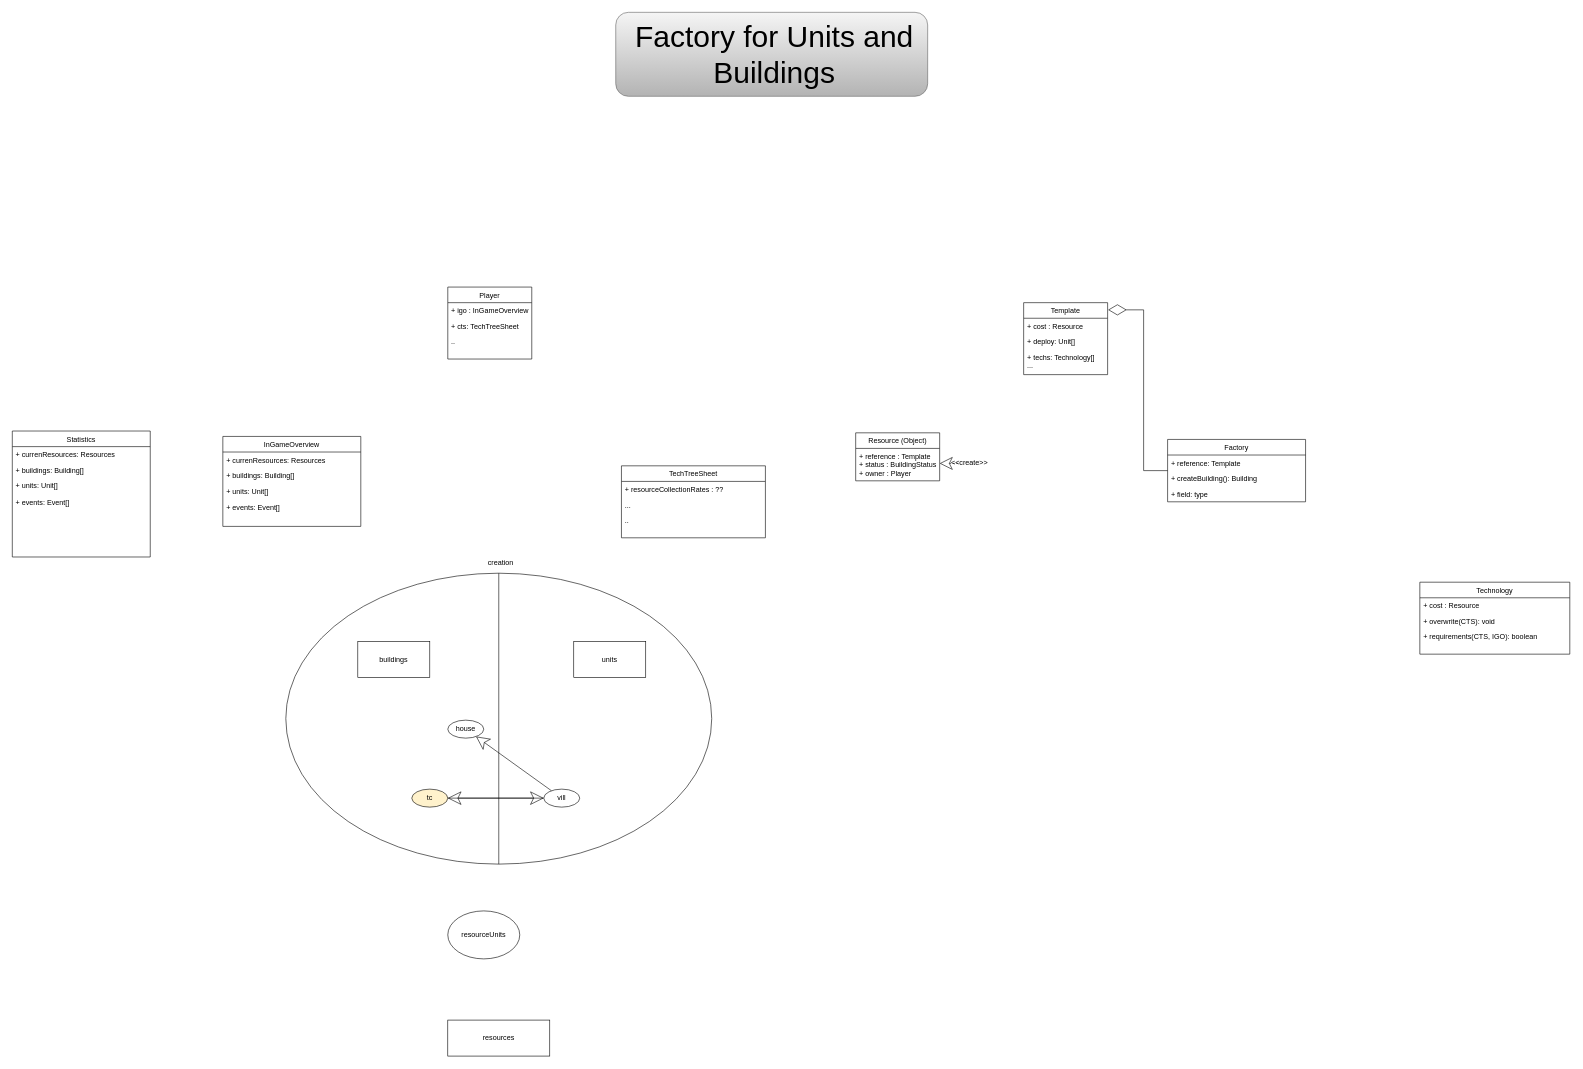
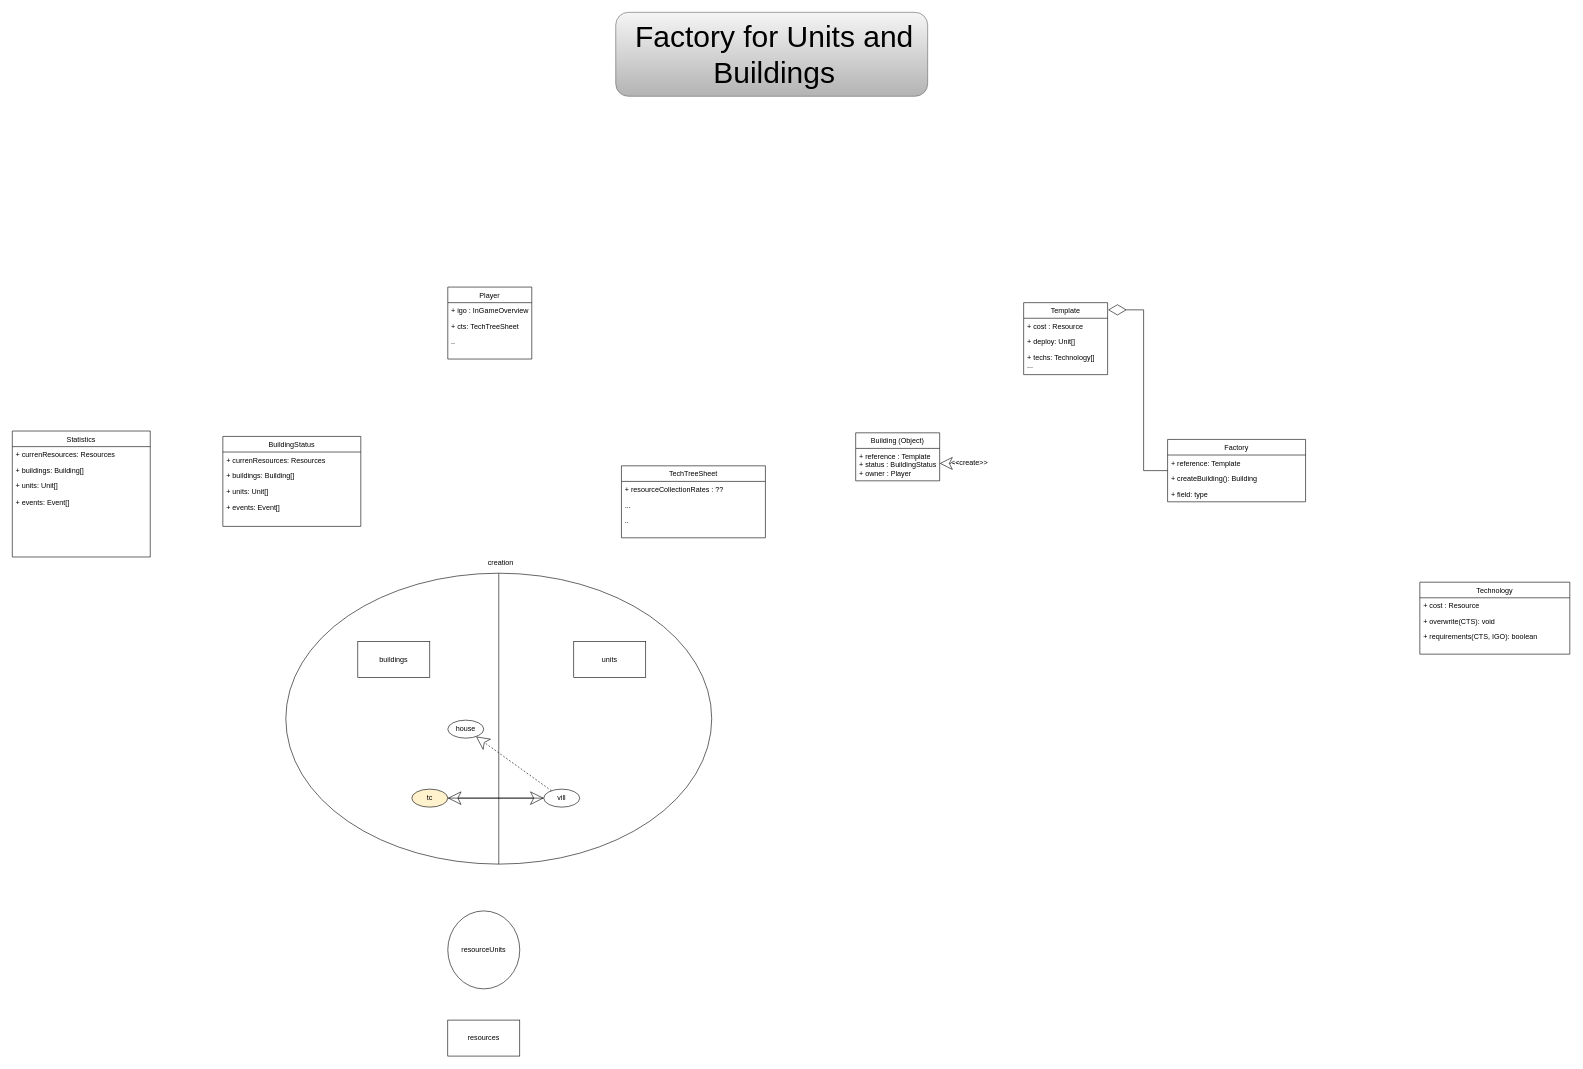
  <mxCell id="0" />
  <mxCell id="1" parent="0" />
  <mxCell id="2" value="Template" style="swimlane;fontStyle=0;childLayout=stackLayout;horizontal=1;startSize=26;fillColor=none;horizontalStack=0;resizeParent=1;resizeParentMax=0;resizeLast=0;collapsible=1;marginBottom=0;" vertex="1" parent="1"><mxGeometry x="1706" y="504" width="140" height="120" as="geometry" /></mxCell>
  <mxCell id="3" value="+ cost : Resource" style="text;strokeColor=none;fillColor=none;align=left;verticalAlign=top;spacingLeft=4;spacingRight=4;overflow=hidden;rotatable=0;points=[[0,0.5],[1,0.5]];portConstraint=eastwest;" vertex="1" parent="2"><mxGeometry y="26" width="140" height="26" as="geometry" /></mxCell>
  <mxCell id="4" value="+ deploy: Unit[]" style="text;strokeColor=none;fillColor=none;align=left;verticalAlign=top;spacingLeft=4;spacingRight=4;overflow=hidden;rotatable=0;points=[[0,0.5],[1,0.5]];portConstraint=eastwest;" vertex="1" parent="2"><mxGeometry y="52" width="140" height="26" as="geometry" /></mxCell>
  <mxCell id="5" value="+ techs: Technology[]&#10;..." style="text;strokeColor=none;fillColor=none;align=left;verticalAlign=top;spacingLeft=4;spacingRight=4;overflow=hidden;rotatable=0;points=[[0,0.5],[1,0.5]];portConstraint=eastwest;" vertex="1" parent="2"><mxGeometry y="78" width="140" height="42" as="geometry" /></mxCell>
  <mxCell id="6" value="" style="group" vertex="1" connectable="0" parent="1"><mxGeometry x="1026" y="20" width="520" height="140" as="geometry" /></mxCell>
  <mxCell id="7" value="" style="rounded=1;whiteSpace=wrap;html=1;gradientColor=#b3b3b3;fillColor=#f5f5f5;strokeColor=#666666;" vertex="1" parent="6"><mxGeometry width="520.0" height="140" as="geometry" /></mxCell>
  <mxCell id="8" value="&lt;font style=&quot;font-size: 50px&quot;&gt;Factory for Units and Buildings&lt;/font&gt;" style="text;html=1;strokeColor=none;fillColor=none;align=center;verticalAlign=middle;whiteSpace=wrap;rounded=0;" vertex="1" parent="6"><mxGeometry x="9.286" y="30.0" width="510.714" height="80" as="geometry" /></mxCell>
  <mxCell id="9" value="Factory" style="swimlane;fontStyle=0;childLayout=stackLayout;horizontal=1;startSize=26;fillColor=none;horizontalStack=0;resizeParent=1;resizeParentMax=0;resizeLast=0;collapsible=1;marginBottom=0;" vertex="1" parent="1"><mxGeometry x="1946" y="732" width="230" height="104" as="geometry" /></mxCell>
  <mxCell id="10" value="+ reference: Template" style="text;strokeColor=none;fillColor=none;align=left;verticalAlign=top;spacingLeft=4;spacingRight=4;overflow=hidden;rotatable=0;points=[[0,0.5],[1,0.5]];portConstraint=eastwest;" vertex="1" parent="9"><mxGeometry y="26" width="230" height="26" as="geometry" /></mxCell>
  <mxCell id="11" value="+ createBuilding(): Building" style="text;strokeColor=none;fillColor=none;align=left;verticalAlign=top;spacingLeft=4;spacingRight=4;overflow=hidden;rotatable=0;points=[[0,0.5],[1,0.5]];portConstraint=eastwest;" vertex="1" parent="9"><mxGeometry y="52" width="230" height="26" as="geometry" /></mxCell>
  <mxCell id="12" value="+ field: type" style="text;strokeColor=none;fillColor=none;align=left;verticalAlign=top;spacingLeft=4;spacingRight=4;overflow=hidden;rotatable=0;points=[[0,0.5],[1,0.5]];portConstraint=eastwest;" vertex="1" parent="9"><mxGeometry y="78" width="230" height="26" as="geometry" /></mxCell>
- <mxCell id="13" value="Resource (Object)" style="swimlane;fontStyle=0;childLayout=stackLayout;horizontal=1;startSize=26;fillColor=none;horizontalStack=0;resizeParent=1;resizeParentMax=0;resizeLast=0;collapsible=1;marginBottom=0;" vertex="1" parent="1"><mxGeometry x="1426" y="721" width="140" height="80" as="geometry" /></mxCell>
+ <mxCell id="13" value="Building (Object)" style="swimlane;fontStyle=0;childLayout=stackLayout;horizontal=1;startSize=26;fillColor=none;horizontalStack=0;resizeParent=1;resizeParentMax=0;resizeLast=0;collapsible=1;marginBottom=0;" vertex="1" parent="1"><mxGeometry x="1426" y="721" width="140" height="80" as="geometry" /></mxCell>
  <mxCell id="14" value="+ reference : Template&#10;+ status : BuildingStatus&#10;+ owner : Player" style="text;strokeColor=none;fillColor=none;align=left;verticalAlign=top;spacingLeft=4;spacingRight=4;overflow=hidden;rotatable=0;points=[[0,0.5],[1,0.5]];portConstraint=eastwest;" vertex="1" parent="13"><mxGeometry y="26" width="140" height="54" as="geometry" /></mxCell>
  <mxCell id="15" value="Player" style="swimlane;fontStyle=0;childLayout=stackLayout;horizontal=1;startSize=26;fillColor=none;horizontalStack=0;resizeParent=1;resizeParentMax=0;resizeLast=0;collapsible=1;marginBottom=0;" vertex="1" parent="1"><mxGeometry x="746" y="478" width="140" height="120" as="geometry" /></mxCell>
  <mxCell id="16" value="+ igo : InGameOverview" style="text;strokeColor=none;fillColor=none;align=left;verticalAlign=top;spacingLeft=4;spacingRight=4;overflow=hidden;rotatable=0;points=[[0,0.5],[1,0.5]];portConstraint=eastwest;" vertex="1" parent="15"><mxGeometry y="26" width="140" height="26" as="geometry" /></mxCell>
  <mxCell id="17" value="+ cts: TechTreeSheet" style="text;strokeColor=none;fillColor=none;align=left;verticalAlign=top;spacingLeft=4;spacingRight=4;overflow=hidden;rotatable=0;points=[[0,0.5],[1,0.5]];portConstraint=eastwest;" vertex="1" parent="15"><mxGeometry y="52" width="140" height="26" as="geometry" /></mxCell>
  <mxCell id="18" value=".." style="text;strokeColor=none;fillColor=none;align=left;verticalAlign=top;spacingLeft=4;spacingRight=4;overflow=hidden;rotatable=0;points=[[0,0.5],[1,0.5]];portConstraint=eastwest;" vertex="1" parent="15"><mxGeometry y="78" width="140" height="42" as="geometry" /></mxCell>
- <mxCell id="19" value="InGameOverview" style="swimlane;fontStyle=0;childLayout=stackLayout;horizontal=1;startSize=26;fillColor=none;horizontalStack=0;resizeParent=1;resizeParentMax=0;resizeLast=0;collapsible=1;marginBottom=0;" vertex="1" parent="1"><mxGeometry x="371" y="727" width="230" height="150" as="geometry" /></mxCell>
+ <mxCell id="19" value="BuildingStatus" style="swimlane;fontStyle=0;childLayout=stackLayout;horizontal=1;startSize=26;fillColor=none;horizontalStack=0;resizeParent=1;resizeParentMax=0;resizeLast=0;collapsible=1;marginBottom=0;" vertex="1" parent="1"><mxGeometry x="371" y="727" width="230" height="150" as="geometry" /></mxCell>
  <mxCell id="20" value="+ currenResources: Resources" style="text;strokeColor=none;fillColor=none;align=left;verticalAlign=top;spacingLeft=4;spacingRight=4;overflow=hidden;rotatable=0;points=[[0,0.5],[1,0.5]];portConstraint=eastwest;" vertex="1" parent="19"><mxGeometry y="26" width="230" height="26" as="geometry" /></mxCell>
  <mxCell id="21" value="+ buildings: Building[]" style="text;strokeColor=none;fillColor=none;align=left;verticalAlign=top;spacingLeft=4;spacingRight=4;overflow=hidden;rotatable=0;points=[[0,0.5],[1,0.5]];portConstraint=eastwest;" vertex="1" parent="19"><mxGeometry y="52" width="230" height="26" as="geometry" /></mxCell>
  <mxCell id="22" value="+ units: Unit[]&#10;&#10;+ events: Event[]" style="text;strokeColor=none;fillColor=none;align=left;verticalAlign=top;spacingLeft=4;spacingRight=4;overflow=hidden;rotatable=0;points=[[0,0.5],[1,0.5]];portConstraint=eastwest;" vertex="1" parent="19"><mxGeometry y="78" width="230" height="72" as="geometry" /></mxCell>
  <mxCell id="23" value="TechTreeSheet" style="swimlane;fontStyle=0;childLayout=stackLayout;horizontal=1;startSize=26;fillColor=none;horizontalStack=0;resizeParent=1;resizeParentMax=0;resizeLast=0;collapsible=1;marginBottom=0;" vertex="1" parent="1"><mxGeometry x="1035.5" y="776" width="240" height="120" as="geometry" /></mxCell>
  <mxCell id="24" value="+ resourceCollectionRates : ??" style="text;strokeColor=none;fillColor=none;align=left;verticalAlign=top;spacingLeft=4;spacingRight=4;overflow=hidden;rotatable=0;points=[[0,0.5],[1,0.5]];portConstraint=eastwest;" vertex="1" parent="23"><mxGeometry y="26" width="240" height="26" as="geometry" /></mxCell>
  <mxCell id="25" value="..." style="text;strokeColor=none;fillColor=none;align=left;verticalAlign=top;spacingLeft=4;spacingRight=4;overflow=hidden;rotatable=0;points=[[0,0.5],[1,0.5]];portConstraint=eastwest;" vertex="1" parent="23"><mxGeometry y="52" width="240" height="26" as="geometry" /></mxCell>
  <mxCell id="26" value=".." style="text;strokeColor=none;fillColor=none;align=left;verticalAlign=top;spacingLeft=4;spacingRight=4;overflow=hidden;rotatable=0;points=[[0,0.5],[1,0.5]];portConstraint=eastwest;" vertex="1" parent="23"><mxGeometry y="78" width="240" height="42" as="geometry" /></mxCell>
  <mxCell id="27" value="Statistics" style="swimlane;fontStyle=0;childLayout=stackLayout;horizontal=1;startSize=26;fillColor=none;horizontalStack=0;resizeParent=1;resizeParentMax=0;resizeLast=0;collapsible=1;marginBottom=0;" vertex="1" parent="1"><mxGeometry x="20" y="718" width="230" height="210" as="geometry" /></mxCell>
  <mxCell id="28" value="+ currenResources: Resources" style="text;strokeColor=none;fillColor=none;align=left;verticalAlign=top;spacingLeft=4;spacingRight=4;overflow=hidden;rotatable=0;points=[[0,0.5],[1,0.5]];portConstraint=eastwest;" vertex="1" parent="27"><mxGeometry y="26" width="230" height="26" as="geometry" /></mxCell>
  <mxCell id="29" value="+ buildings: Building[]" style="text;strokeColor=none;fillColor=none;align=left;verticalAlign=top;spacingLeft=4;spacingRight=4;overflow=hidden;rotatable=0;points=[[0,0.5],[1,0.5]];portConstraint=eastwest;" vertex="1" parent="27"><mxGeometry y="52" width="230" height="26" as="geometry" /></mxCell>
  <mxCell id="30" value="+ units: Unit[]&#10;&#10;+ events: Event[]" style="text;strokeColor=none;fillColor=none;align=left;verticalAlign=top;spacingLeft=4;spacingRight=4;overflow=hidden;rotatable=0;points=[[0,0.5],[1,0.5]];portConstraint=eastwest;" vertex="1" parent="27"><mxGeometry y="78" width="230" height="132" as="geometry" /></mxCell>
  <mxCell id="31" style="edgeStyle=orthogonalEdgeStyle;rounded=0;orthogonalLoop=1;jettySize=auto;html=1;exitX=0;exitY=0.5;exitDx=0;exitDy=0;endArrow=classic;endFill=0;endSize=19;strokeWidth=1;dashed=1;" edge="1" parent="1" source="32" target="14"><mxGeometry relative="1" as="geometry"><Array as="points"><mxPoint x="1596" y="772" /></Array></mxGeometry></mxCell>
  <mxCell id="32" value="&amp;lt;&amp;lt;create&amp;gt;&amp;gt;" style="text;html=1;strokeColor=none;fillColor=none;align=center;verticalAlign=middle;whiteSpace=wrap;rounded=0;" vertex="1" parent="1"><mxGeometry x="1596" y="761" width="40" height="20" as="geometry" /></mxCell>
  <mxCell id="33" style="edgeStyle=orthogonalEdgeStyle;rounded=0;orthogonalLoop=1;jettySize=auto;html=1;endArrow=diamondThin;endFill=0;strokeWidth=1;endSize=28;entryX=1.006;entryY=0.1;entryDx=0;entryDy=0;entryPerimeter=0;" edge="1" parent="1" source="9" target="2"><mxGeometry relative="1" as="geometry" /></mxCell>
  <mxCell id="34" value="Technology" style="swimlane;fontStyle=0;childLayout=stackLayout;horizontal=1;startSize=26;fillColor=none;horizontalStack=0;resizeParent=1;resizeParentMax=0;resizeLast=0;collapsible=1;marginBottom=0;" vertex="1" parent="1"><mxGeometry x="2366.5" y="970" width="250" height="120" as="geometry" /></mxCell>
  <mxCell id="35" value="+ cost : Resource" style="text;strokeColor=none;fillColor=none;align=left;verticalAlign=top;spacingLeft=4;spacingRight=4;overflow=hidden;rotatable=0;points=[[0,0.5],[1,0.5]];portConstraint=eastwest;" vertex="1" parent="34"><mxGeometry y="26" width="250" height="26" as="geometry" /></mxCell>
  <mxCell id="36" value="+ overwrite(CTS): void" style="text;strokeColor=none;fillColor=none;align=left;verticalAlign=top;spacingLeft=4;spacingRight=4;overflow=hidden;rotatable=0;points=[[0,0.5],[1,0.5]];portConstraint=eastwest;" vertex="1" parent="34"><mxGeometry y="52" width="250" height="26" as="geometry" /></mxCell>
  <mxCell id="37" value="+ requirements(CTS, IGO): boolean" style="text;strokeColor=none;fillColor=none;align=left;verticalAlign=top;spacingLeft=4;spacingRight=4;overflow=hidden;rotatable=0;points=[[0,0.5],[1,0.5]];portConstraint=eastwest;" vertex="1" parent="34"><mxGeometry y="78" width="250" height="42" as="geometry" /></mxCell>
  <mxCell id="38" value="" style="ellipse;whiteSpace=wrap;html=1;" vertex="1" parent="1"><mxGeometry x="476" y="955" width="710" height="485" as="geometry" /></mxCell>
  <mxCell id="39" value="creation" style="text;html=1;resizable=0;points=[];autosize=1;align=left;verticalAlign=top;spacingTop=-4;" vertex="1" parent="1"><mxGeometry x="811" y="928" width="60" height="20" as="geometry" /></mxCell>
  <mxCell id="40" value="" style="endArrow=none;html=1;strokeWidth=1;entryX=0.5;entryY=0;entryDx=0;entryDy=0;exitX=0.5;exitY=1;exitDx=0;exitDy=0;" edge="1" parent="1" source="38" target="38"><mxGeometry width="50" height="50" relative="1" as="geometry"><mxPoint x="176" y="1510" as="sourcePoint" /><mxPoint x="226" y="1460" as="targetPoint" /></mxGeometry></mxCell>
  <mxCell id="41" value="buildings" style="rounded=0;whiteSpace=wrap;html=1;" vertex="1" parent="1"><mxGeometry x="596" y="1069" width="120" height="60" as="geometry" /></mxCell>
  <mxCell id="42" value="units" style="rounded=0;whiteSpace=wrap;html=1;" vertex="1" parent="1"><mxGeometry x="956" y="1069" width="120" height="60" as="geometry" /></mxCell>
- <mxCell id="43" value="resources" style="rounded=0;whiteSpace=wrap;html=1;" vertex="1" parent="1"><mxGeometry x="746" y="1700" width="170" height="60" as="geometry" /></mxCell>
- <mxCell id="44" value="resourceUnits" style="ellipse;whiteSpace=wrap;html=1;" vertex="1" parent="1"><mxGeometry x="746" y="1518" width="120" height="80" as="geometry" /></mxCell>
+ <mxCell id="43" value="resources" style="rounded=0;whiteSpace=wrap;html=1;" vertex="1" parent="1"><mxGeometry x="746" y="1700" width="120" height="60" as="geometry" /></mxCell>
+ <mxCell id="44" value="resourceUnits" style="ellipse;whiteSpace=wrap;html=1;" vertex="1" parent="1"><mxGeometry x="746" y="1518" width="120" height="130" as="geometry" /></mxCell>
  <mxCell id="45" style="rounded=0;orthogonalLoop=1;jettySize=auto;html=1;endArrow=classic;endFill=0;endSize=20;strokeWidth=1;" edge="1" parent="1" source="47" target="49"><mxGeometry relative="1" as="geometry" /></mxCell>
- <mxCell id="46" style="edgeStyle=none;rounded=0;orthogonalLoop=1;jettySize=auto;html=1;endArrow=classic;endFill=0;endSize=20;strokeWidth=1;" edge="1" parent="1" source="47" target="50"><mxGeometry relative="1" as="geometry" /></mxCell>
+ <mxCell id="46" style="edgeStyle=none;rounded=0;orthogonalLoop=1;jettySize=auto;html=1;endArrow=classic;endFill=0;endSize=20;strokeWidth=1;dashed=1;" edge="1" parent="1" source="47" target="50"><mxGeometry relative="1" as="geometry" /></mxCell>
  <mxCell id="47" value="vill" style="ellipse;whiteSpace=wrap;html=1;" vertex="1" parent="1"><mxGeometry x="906" y="1315" width="60" height="30" as="geometry" /></mxCell>
  <mxCell id="48" style="edgeStyle=none;rounded=0;orthogonalLoop=1;jettySize=auto;html=1;exitX=1;exitY=0.5;exitDx=0;exitDy=0;endArrow=classic;endFill=0;endSize=20;strokeWidth=1;" edge="1" parent="1" source="49" target="47"><mxGeometry relative="1" as="geometry" /></mxCell>
  <mxCell id="49" value="tc" style="ellipse;whiteSpace=wrap;html=1;fillColor=#fff2cc;" vertex="1" parent="1"><mxGeometry x="686" y="1315" width="60" height="30" as="geometry" /></mxCell>
  <mxCell id="50" value="house" style="ellipse;whiteSpace=wrap;html=1;" vertex="1" parent="1"><mxGeometry x="746" y="1200" width="60" height="30" as="geometry" /></mxCell>
